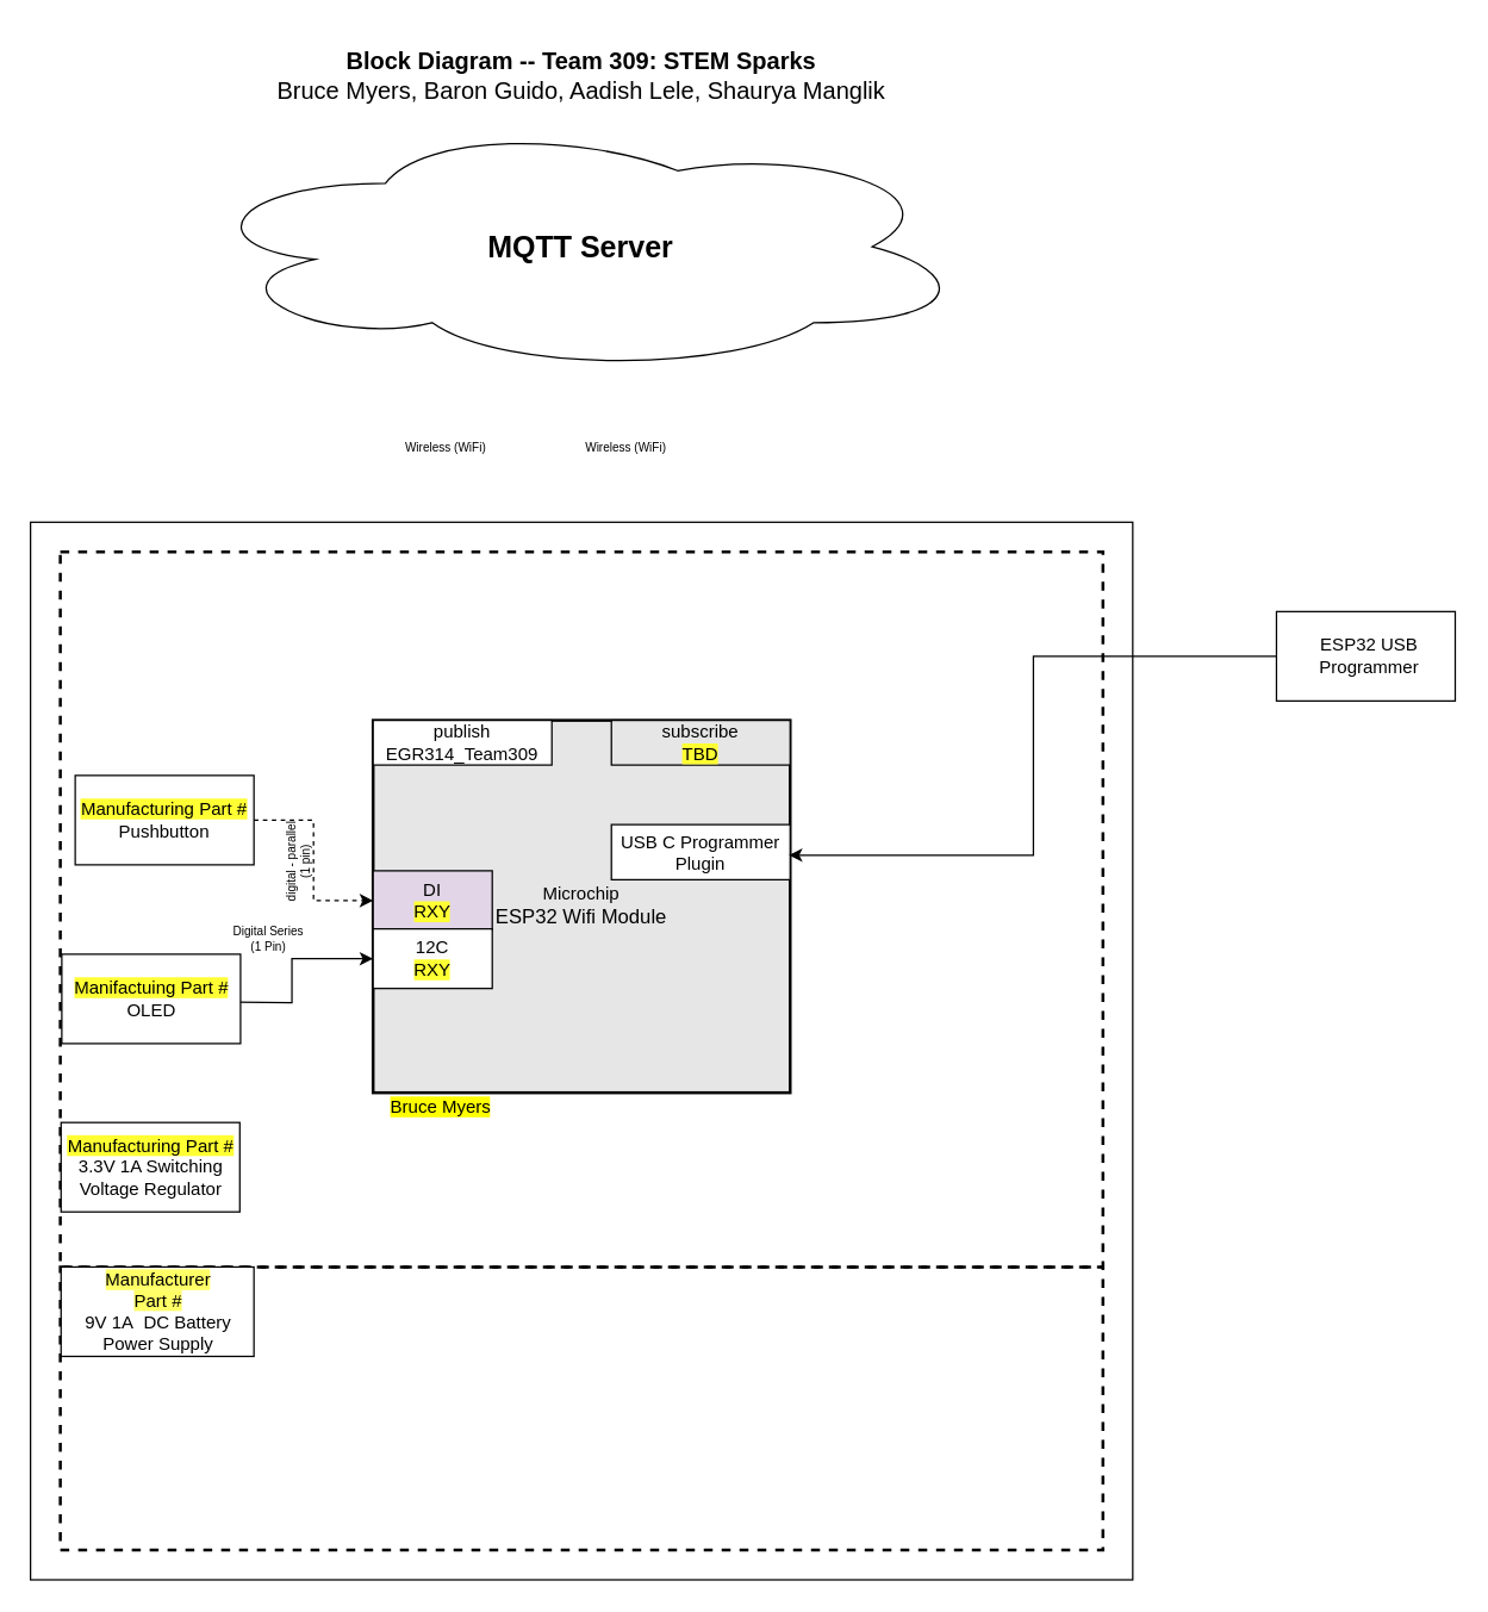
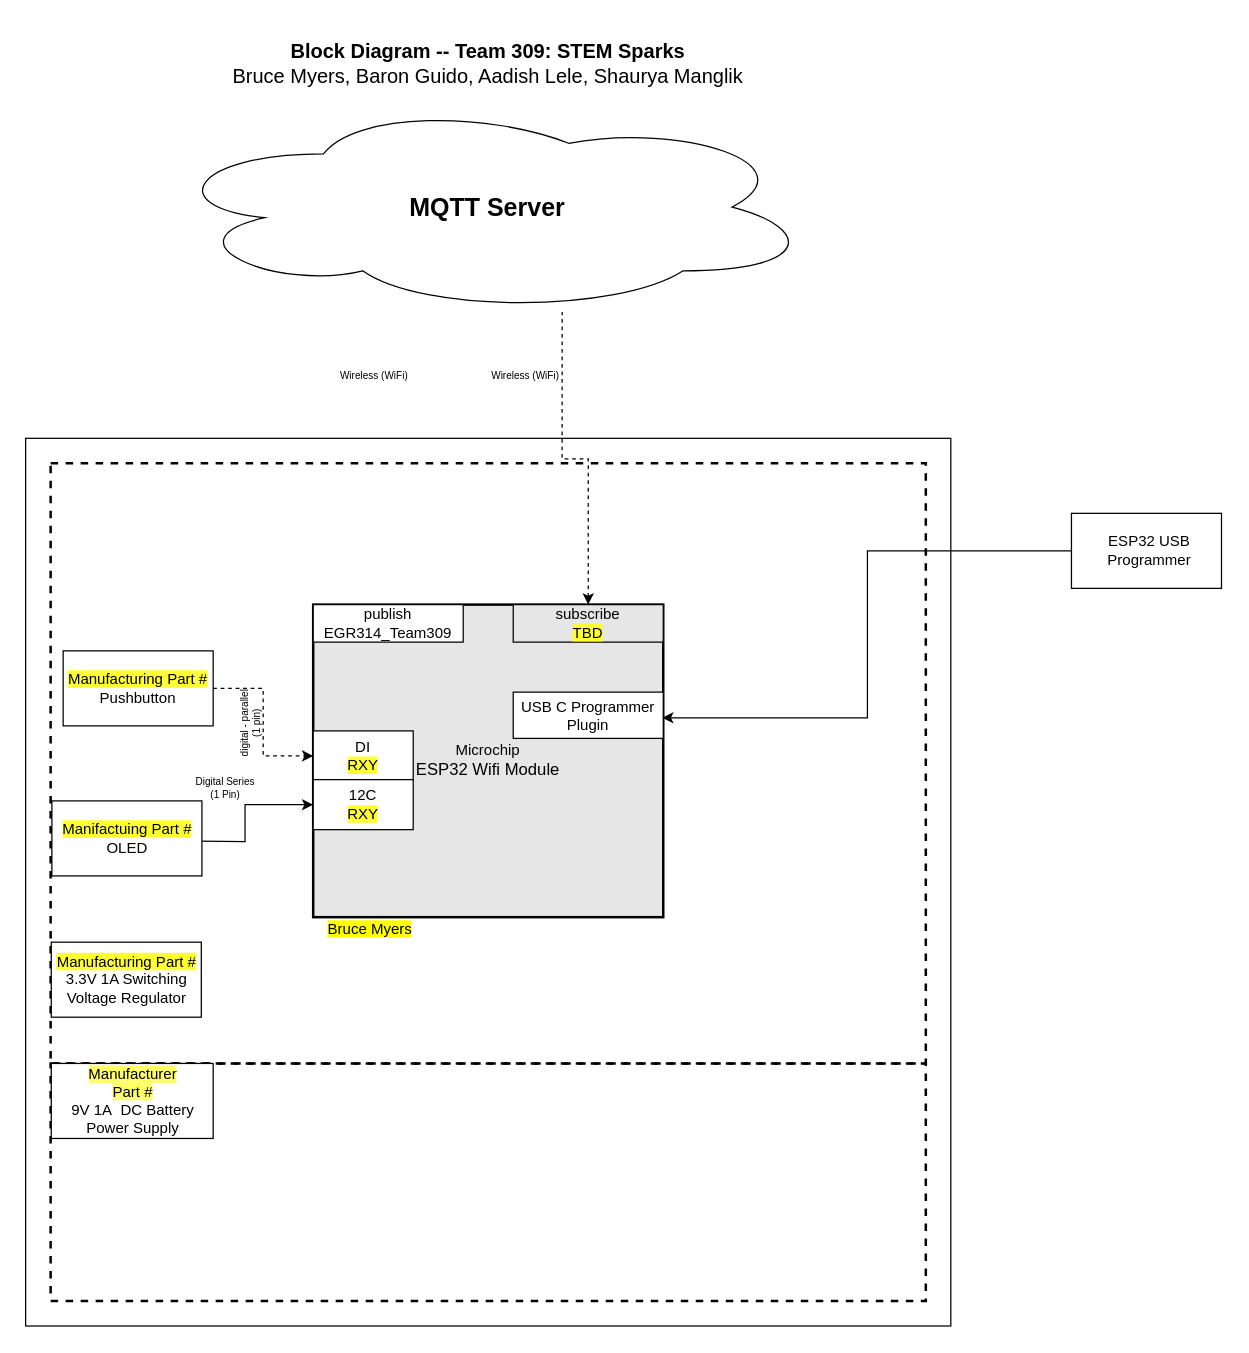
  <mxCell id="0" style=";html=1;" />
  <mxCell id="1" style=";html=1;" parent="0" />
  <mxCell id="2" value="" style="rounded=0;whiteSpace=wrap;html=1;fontSize=16;" parent="1" vertex="1"><mxGeometry x="20" y="350" width="740" height="710" as="geometry" /></mxCell>
  <mxCell id="3" value="" style="rounded=0;whiteSpace=wrap;html=1;fillColor=none;dashed=1;strokeWidth=2;" parent="1" vertex="1"><mxGeometry y="370" width="700" height="480" as="geometry" x="40" /></mxCell>
  <mxCell id="4" value="" style="rounded=0;whiteSpace=wrap;html=1;fillColor=none;dashed=1;strokeWidth=2;" parent="1" vertex="1"><mxGeometry y="850" width="700" height="190" as="geometry" x="40" /></mxCell>
  <mxCell id="5" value="&lt;b&gt;&lt;font style=&quot;font-size: 20px&quot;&gt;MQTT Server&lt;/font&gt;&lt;/b&gt;" style="ellipse;shape=cloud;whiteSpace=wrap;html=1;" parent="1" vertex="1"><mxGeometry x="127.5" y="80" width="523" height="170" as="geometry" /></mxCell>
  <mxCell id="6" style="edgeStyle=orthogonalEdgeStyle;rounded=0;orthogonalLoop=1;jettySize=auto;html=1;exitX=0.5;exitY=0;exitDx=0;exitDy=0;entryX=0;entryY=0.5;entryDx=0;entryDy=0;" parent="1" target="11" edge="1"><mxGeometry relative="1" as="geometry"><mxPoint x="140" y="672" as="sourcePoint" /></mxGeometry></mxCell>
  <mxCell id="7" value="&lt;div&gt;&lt;span style=&quot;background-color: rgb(255, 255, 51);&quot;&gt;Manufacturing Part #&lt;/span&gt;&lt;/div&gt;Pushbutton" style="rounded=0;whiteSpace=wrap;html=1;" parent="1" vertex="1"><mxGeometry x="50" y="520" width="120" height="60" as="geometry" /></mxCell>
  <mxCell id="8" value="" style="group;strokeWidth=1;" parent="1" vertex="1" connectable="0"><mxGeometry x="280" y="563" width="280" height="190" as="geometry" /></mxCell>
  <mxCell id="9" value="&lt;div&gt;Microchip&lt;/div&gt;&lt;div&gt;&lt;font face=&quot;arial&quot;&gt;&lt;span style=&quot;font-size: 13.333px;&quot;&gt;ESP32 Wifi Module&lt;/span&gt;&lt;/font&gt;&lt;/div&gt;" style="rounded=0;whiteSpace=wrap;html=1;strokeWidth=2;fillColor=#E6E6E6;" parent="8" vertex="1"><mxGeometry x="-30" y="-80" width="280" height="250" as="geometry" /></mxCell>
- <mxCell id="10" value="&lt;div&gt;DI&lt;/div&gt;&lt;span style=&quot;background-color: rgb(255 , 255 , 51)&quot;&gt;RXY&lt;/span&gt;" style="rounded=0;whiteSpace=wrap;html=1;fillColor=#e1d5e7;" parent="8" vertex="1"><mxGeometry x="-30" y="21" width="80" height="40" as="geometry" /></mxCell>
+ <mxCell id="10" value="&lt;div&gt;DI&lt;/div&gt;&lt;span style=&quot;background-color: rgb(255 , 255 , 51)&quot;&gt;RXY&lt;/span&gt;" style="rounded=0;whiteSpace=wrap;html=1;" parent="8" vertex="1"><mxGeometry x="-30" y="21" width="80" height="40" as="geometry" /></mxCell>
  <mxCell id="11" value="&lt;div&gt;&lt;span style=&quot;color: light-dark(rgb(0, 0, 0), rgb(255, 255, 255)); background-color: rgb(251, 251, 251);&quot;&gt;12C&lt;/span&gt;&lt;/div&gt;&lt;div&gt;&lt;span style=&quot;background-color: light-dark(rgb(255, 255, 51), rgb(255, 255, 51)); color: light-dark(rgb(0, 0, 0), rgb(255, 255, 255));&quot;&gt;RXY&lt;/span&gt;&lt;br&gt;&lt;/div&gt;" style="rounded=0;whiteSpace=wrap;html=1;" parent="8" vertex="1"><mxGeometry x="-30" y="60" width="80" height="40" as="geometry" /></mxCell>
  <mxCell id="12" value="&lt;span style=&quot;background-color: rgb(255, 255, 0);&quot;&gt;Bruce Myers&lt;/span&gt;" style="text;html=1;strokeColor=none;fillColor=none;align=left;verticalAlign=middle;whiteSpace=wrap;rounded=0;dashed=1;" parent="8" vertex="1"><mxGeometry x="-20" y="170" width="120" height="20" as="geometry" /></mxCell>
  <mxCell id="13" value="&lt;div&gt;publish&lt;/div&gt;EGR314_Team309" style="rounded=0;whiteSpace=wrap;html=1;" parent="8" vertex="1"><mxGeometry x="-30" y="-80" width="120" height="30" as="geometry" /></mxCell>
  <mxCell id="14" value="&lt;div&gt;subscribe&lt;/div&gt;&lt;span style=&quot;background-color: rgb(255 , 255 , 51)&quot;&gt;TBD&lt;/span&gt;" style="rounded=0;whiteSpace=wrap;html=1;fillColor=#e6e6e6;" parent="8" vertex="1"><mxGeometry x="130" y="-80" width="120" height="30" as="geometry" /></mxCell>
  <mxCell id="15" value="" style="rounded=0;whiteSpace=wrap;html=1;" vertex="1" parent="8"><mxGeometry x="130" y="-10" width="120" height="37" as="geometry" /></mxCell>
  <mxCell id="16" value="USB C Programmer Plugin" style="text;html=1;align=center;verticalAlign=middle;whiteSpace=wrap;rounded=0;" vertex="1" parent="8"><mxGeometry x="135" y="-6.5" width="110" height="30" as="geometry" /></mxCell>
  <mxCell id="17" style="edgeStyle=orthogonalEdgeStyle;rounded=0;sketch=0;orthogonalLoop=1;jettySize=auto;html=1;entryX=0;entryY=0.5;entryDx=0;entryDy=0;startArrow=none;startFill=0;strokeWidth=1;dashed=1;" parent="1" source="7" target="10" edge="1"><mxGeometry x="30" y="40" as="geometry" /></mxCell>
  <mxCell id="18" value="&lt;div style=&quot;font-size: 8px&quot;&gt;digital - parallel&lt;/div&gt;&lt;div style=&quot;font-size: 8px&quot;&gt;(1 pin)&lt;br&gt;&lt;/div&gt;" style="text;html=1;strokeColor=none;fillColor=none;align=center;verticalAlign=middle;whiteSpace=wrap;rounded=0;fontSize=8;rotation=-90;" parent="1" vertex="1"><mxGeometry x="170" y="568" width="60" height="20" as="geometry" /></mxCell>
  <mxCell id="19" value="&lt;div style=&quot;font-size: 8px&quot;&gt;Digital Series&lt;/div&gt;&lt;div style=&quot;font-size: 8px&quot;&gt;(1 Pin)&lt;/div&gt;" style="text;html=1;strokeColor=none;fillColor=none;align=center;verticalAlign=middle;whiteSpace=wrap;rounded=0;fontSize=8;rotation=0;" parent="1" vertex="1"><mxGeometry x="150" y="620" width="60" height="20" as="geometry" /></mxCell>
  <mxCell id="20" value="&lt;span style=&quot;background-color: rgb(255, 255, 102);&quot;&gt;Manufacturer&lt;/span&gt;&lt;div&gt;&lt;span style=&quot;background-color: rgb(255, 255, 102);&quot;&gt;Part #&lt;/span&gt;&lt;/div&gt;&lt;div&gt;9V 1A&amp;nbsp; DC Battery Power Supply&lt;/div&gt;" style="rounded=0;whiteSpace=wrap;html=1;" parent="1" vertex="1"><mxGeometry x="40.5" y="850" width="129.5" height="60" as="geometry" /></mxCell>
+ <mxCell id="21" style="edgeStyle=orthogonalEdgeStyle;rounded=0;orthogonalLoop=1;jettySize=auto;html=1;startArrow=classic;startFill=1;fontSize=8;entryX=0.615;entryY=0.994;entryDx=0;entryDy=0;entryPerimeter=0;endArrow=none;endFill=0;dashed=1;" parent="1" source="14" target="5" edge="1"><mxGeometry relative="1" as="geometry"><mxPoint x="510" y="290" as="targetPoint" /></mxGeometry></mxCell>
  <mxCell id="22" value="&lt;div style=&quot;font-size: 16px&quot;&gt;&lt;b style=&quot;font-size: 16px&quot;&gt;Block Diagram -- Team 309: STEM Sparks&lt;/b&gt;&lt;/div&gt;&lt;div style=&quot;font-size: 16px&quot;&gt;Bruce Myers, Baron Guido, Aadish Lele, Shaurya Manglik&lt;/div&gt;" style="text;html=1;strokeColor=none;fillColor=none;align=center;verticalAlign=middle;whiteSpace=wrap;rounded=0;fontSize=16;" parent="1" vertex="1"><mxGeometry x="60" y="20" width="660" height="60" as="geometry" /></mxCell>
  <mxCell id="23" value="&lt;div style=&quot;font-size: 8px&quot;&gt;Wireless (WiFi)&lt;/div&gt;" style="text;html=1;strokeColor=none;fillColor=none;align=center;verticalAlign=middle;whiteSpace=wrap;rounded=0;fontSize=8;rotation=0;" parent="1" vertex="1"><mxGeometry x="269" y="290" width="60" height="20" as="geometry" /></mxCell>
  <mxCell id="24" value="&lt;div style=&quot;font-size: 8px&quot;&gt;Wireless (WiFi)&lt;/div&gt;" style="text;html=1;strokeColor=none;fillColor=none;align=center;verticalAlign=middle;whiteSpace=wrap;rounded=0;fontSize=8;rotation=0;" parent="1" vertex="1"><mxGeometry x="390" y="290" width="60" height="20" as="geometry" /></mxCell>
  <mxCell id="25" value="" style="rounded=0;whiteSpace=wrap;html=1;" vertex="1" parent="1"><mxGeometry x="40.5" y="753" width="120" height="60" as="geometry" /></mxCell>
  <mxCell id="26" value="&lt;span style=&quot;background-color: rgb(255, 255, 51);&quot;&gt;Manufacturing Part #&lt;/span&gt;&lt;div&gt;3.3V 1A Switching Voltage Regulator&lt;/div&gt;" style="text;html=1;align=center;verticalAlign=middle;whiteSpace=wrap;rounded=0;" vertex="1" parent="1"><mxGeometry x="41" y="768" width="119.5" height="30" as="geometry" /></mxCell>
  <mxCell id="27" value="" style="rounded=0;whiteSpace=wrap;html=1;" vertex="1" parent="1"><mxGeometry x="41" y="640" width="120" height="60" as="geometry" /></mxCell>
  <mxCell id="28" value="&lt;div&gt;&lt;span style=&quot;background-color: rgb(255, 255, 51);&quot;&gt;Manifactuing Part #&lt;/span&gt;&lt;/div&gt;OLED" style="text;html=1;align=center;verticalAlign=middle;whiteSpace=wrap;rounded=0;" vertex="1" parent="1"><mxGeometry x="46.5" y="655" width="109" height="30" as="geometry" /></mxCell>
  <mxCell id="29" value="" style="rounded=0;whiteSpace=wrap;html=1;" vertex="1" parent="1"><mxGeometry x="856.5" y="410" width="120" height="60" as="geometry" /></mxCell>
  <mxCell id="30" value="ESP32 USB Programmer" style="text;html=1;align=center;verticalAlign=middle;whiteSpace=wrap;rounded=0;" vertex="1" parent="1"><mxGeometry x="886.5" y="425" width="63.5" height="30" as="geometry" /></mxCell>
  <mxCell id="31" style="edgeStyle=orthogonalEdgeStyle;rounded=0;orthogonalLoop=1;jettySize=auto;html=1;exitX=0;exitY=0.5;exitDx=0;exitDy=0;entryX=0.997;entryY=0.362;entryDx=0;entryDy=0;entryPerimeter=0;" edge="1" parent="1" source="29" target="9"><mxGeometry relative="1" as="geometry" /></mxCell>
